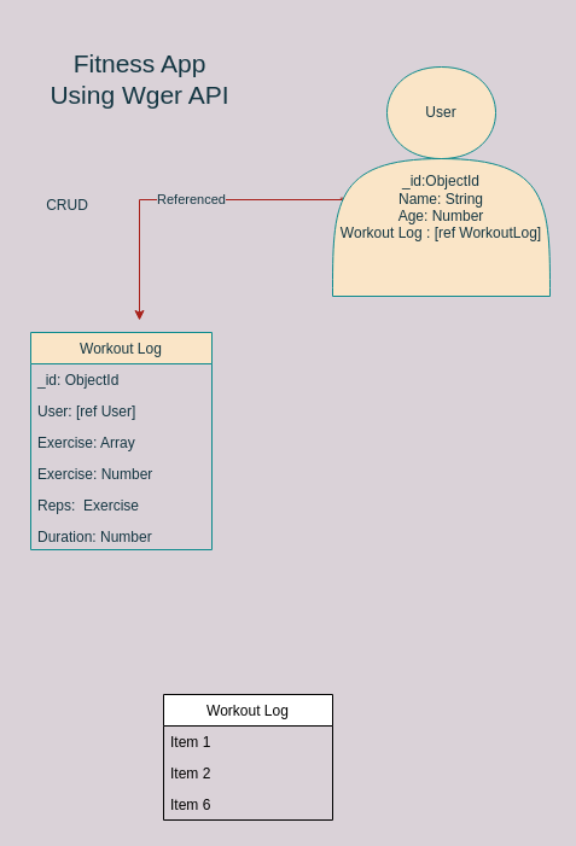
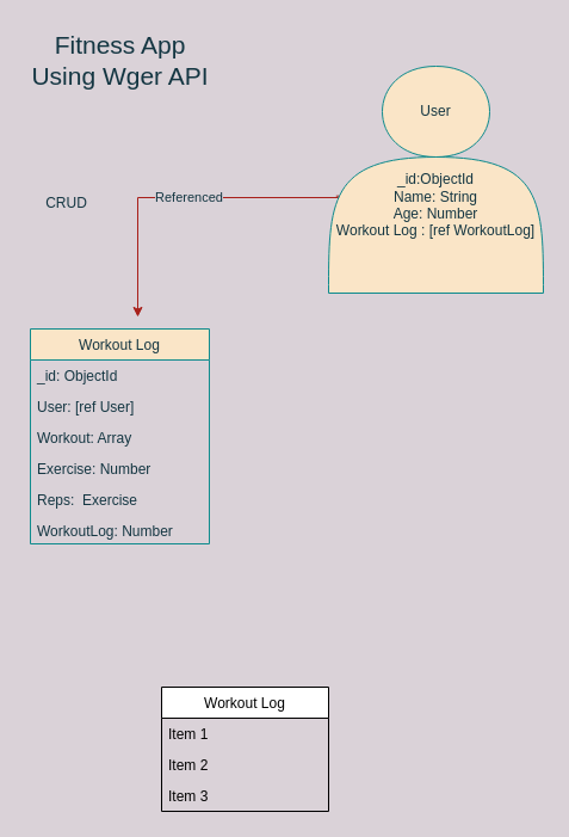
  <mxCell id="0" />
  <mxCell id="1" parent="0" />
  <mxCell id="2" value="Referenced" style="edgeStyle=orthogonalEdgeStyle;rounded=0;orthogonalLoop=1;jettySize=auto;html=1;strokeColor=#A8201A;fontColor=#143642;exitX=0.035;exitY=0.572;exitDx=0;exitDy=0;exitPerimeter=0;labelBackgroundColor=#DAD2D8;" parent="1" source="3" edge="1"><mxGeometry relative="1" as="geometry"><mxPoint x="115" y="265" as="targetPoint" /><Array as="points"><mxPoint x="291" y="165" /><mxPoint x="115" y="165" /></Array></mxGeometry></mxCell>
  <mxCell id="3" value="User&lt;br&gt;&lt;br&gt;&lt;br&gt;&lt;br&gt;_id:ObjectId&lt;br&gt;Name: String&lt;br&gt;Age: Number&lt;br&gt;Workout Log : [ref WorkoutLog]&lt;br&gt;&lt;br&gt;" style="shape=actor;whiteSpace=wrap;html=1;fillColor=#FAE5C7;strokeColor=#0F8B8D;fontColor=#143642;" parent="1" vertex="1"><mxGeometry x="275" y="55" width="180" height="190" as="geometry" /></mxCell>
  <mxCell id="4" value="Workout Log" style="swimlane;fontStyle=0;childLayout=stackLayout;horizontal=1;startSize=26;horizontalStack=0;resizeParent=1;resizeParentMax=0;resizeLast=0;collapsible=1;marginBottom=0;fillColor=#FAE5C7;strokeColor=#0F8B8D;fontColor=#143642;" parent="1" vertex="1"><mxGeometry x="25" y="275" width="150" height="180" as="geometry" /></mxCell>
  <mxCell id="5" value="_id: ObjectId" style="text;strokeColor=none;fillColor=none;align=left;verticalAlign=top;spacingLeft=4;spacingRight=4;overflow=hidden;rotatable=0;points=[[0,0.5],[1,0.5]];portConstraint=eastwest;fontColor=#143642;" parent="4" vertex="1"><mxGeometry y="26" width="150" height="26" as="geometry" /></mxCell>
  <mxCell id="6" value="User: [ref User]" style="text;strokeColor=none;fillColor=none;align=left;verticalAlign=top;spacingLeft=4;spacingRight=4;overflow=hidden;rotatable=0;points=[[0,0.5],[1,0.5]];portConstraint=eastwest;fontColor=#143642;" parent="4" vertex="1"><mxGeometry y="52" width="150" height="26" as="geometry" /></mxCell>
- <mxCell id="7" value="Exercise: Array" style="text;strokeColor=none;fillColor=none;align=left;verticalAlign=top;spacingLeft=4;spacingRight=4;overflow=hidden;rotatable=0;points=[[0,0.5],[1,0.5]];portConstraint=eastwest;fontColor=#143642;" parent="4" vertex="1"><mxGeometry y="78" width="150" height="26" as="geometry" /></mxCell>
+ <mxCell id="7" value="Workout: Array" style="text;strokeColor=none;fillColor=none;align=left;verticalAlign=top;spacingLeft=4;spacingRight=4;overflow=hidden;rotatable=0;points=[[0,0.5],[1,0.5]];portConstraint=eastwest;fontColor=#143642;" parent="4" vertex="1"><mxGeometry y="78" width="150" height="26" as="geometry" /></mxCell>
  <mxCell id="8" value="Exercise: Number" style="text;strokeColor=none;fillColor=none;align=left;verticalAlign=top;spacingLeft=4;spacingRight=4;overflow=hidden;rotatable=0;points=[[0,0.5],[1,0.5]];portConstraint=eastwest;fontColor=#143642;" parent="4" vertex="1"><mxGeometry y="104" width="150" height="26" as="geometry" /></mxCell>
  <mxCell id="9" value="Reps:  Exercise&#10;" style="text;strokeColor=none;fillColor=none;align=left;verticalAlign=top;spacingLeft=4;spacingRight=4;overflow=hidden;rotatable=0;points=[[0,0.5],[1,0.5]];portConstraint=eastwest;fontColor=#143642;" parent="4" vertex="1"><mxGeometry y="130" width="150" height="26" as="geometry" /></mxCell>
- <mxCell id="10" value="Duration: Number" style="text;strokeColor=none;fillColor=none;align=left;verticalAlign=top;spacingLeft=4;spacingRight=4;overflow=hidden;rotatable=0;points=[[0,0.5],[1,0.5]];portConstraint=eastwest;fontColor=#143642;" parent="4" vertex="1"><mxGeometry y="156" width="150" height="24" as="geometry" /></mxCell>
+ <mxCell id="10" value="WorkoutLog: Number" style="text;strokeColor=none;fillColor=none;align=left;verticalAlign=top;spacingLeft=4;spacingRight=4;overflow=hidden;rotatable=0;points=[[0,0.5],[1,0.5]];portConstraint=eastwest;fontColor=#143642;" parent="4" vertex="1"><mxGeometry y="156" width="150" height="24" as="geometry" /></mxCell>
  <mxCell id="11" value="CRUD" style="text;html=1;align=center;verticalAlign=middle;resizable=0;points=[];autosize=1;strokeColor=none;fontColor=#143642;" parent="1" vertex="1"><mxGeometry x="30" y="160" width="50" height="20" as="geometry" /></mxCell>
- <mxCell id="12" value="Fitness App&lt;br style=&quot;font-size: 21px;&quot;&gt;Using Wger API" style="text;html=1;align=center;verticalAlign=middle;resizable=0;points=[];autosize=1;strokeColor=none;fontColor=#143642;fontSize=21;" parent="1" vertex="1"><mxGeometry x="35" y="35" width="160" height="60" as="geometry" /></mxCell>
+ <mxCell id="12" value="Fitness App&lt;br style=&quot;font-size: 21px;&quot;&gt;Using Wger API" style="text;html=1;align=center;verticalAlign=middle;resizable=0;points=[];autosize=1;strokeColor=none;fontColor=#143642;fontSize=21;" parent="1" vertex="1"><mxGeometry x="20" y="20" width="160" height="60" as="geometry" /></mxCell>
  <mxCell id="13" value="Workout Log" style="swimlane;fontStyle=0;childLayout=stackLayout;horizontal=1;startSize=26;horizontalStack=0;resizeParent=1;resizeParentMax=0;resizeLast=0;collapsible=1;marginBottom=0;" vertex="1" parent="1"><mxGeometry x="135" y="575" width="140" height="104" as="geometry" /></mxCell>
  <mxCell id="14" value="Item 1" style="text;strokeColor=none;fillColor=none;align=left;verticalAlign=top;spacingLeft=4;spacingRight=4;overflow=hidden;rotatable=0;points=[[0,0.5],[1,0.5]];portConstraint=eastwest;" vertex="1" parent="13"><mxGeometry y="26" width="140" height="26" as="geometry" /></mxCell>
  <mxCell id="15" value="Item 2" style="text;strokeColor=none;fillColor=none;align=left;verticalAlign=top;spacingLeft=4;spacingRight=4;overflow=hidden;rotatable=0;points=[[0,0.5],[1,0.5]];portConstraint=eastwest;" vertex="1" parent="13"><mxGeometry y="52" width="140" height="26" as="geometry" /></mxCell>
- <mxCell id="16" value="Item 6" style="text;strokeColor=none;fillColor=none;align=left;verticalAlign=top;spacingLeft=4;spacingRight=4;overflow=hidden;rotatable=0;points=[[0,0.5],[1,0.5]];portConstraint=eastwest;" vertex="1" parent="13"><mxGeometry y="78" width="140" height="26" as="geometry" /></mxCell>
+ <mxCell id="16" value="Item 3" style="text;strokeColor=none;fillColor=none;align=left;verticalAlign=top;spacingLeft=4;spacingRight=4;overflow=hidden;rotatable=0;points=[[0,0.5],[1,0.5]];portConstraint=eastwest;" vertex="1" parent="13"><mxGeometry y="78" width="140" height="26" as="geometry" /></mxCell>
